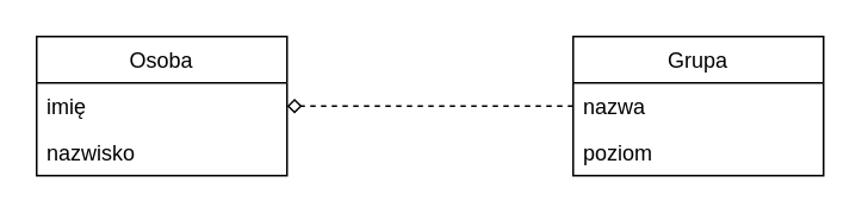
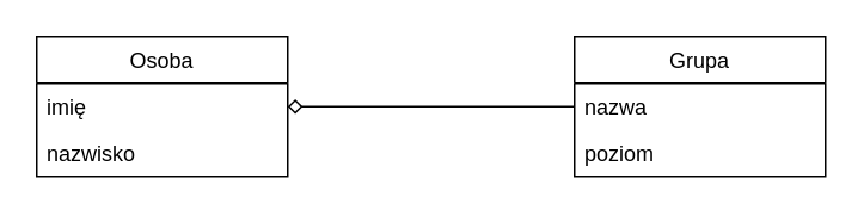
  <mxCell id="0" />
  <mxCell id="1" parent="0" />
  <mxCell id="2" value="Osoba" style="swimlane;fontStyle=0;childLayout=stackLayout;horizontal=1;startSize=26;fillColor=none;horizontalStack=0;resizeParent=1;resizeParentMax=0;resizeLast=0;collapsible=1;marginBottom=0;" vertex="1" parent="1"><mxGeometry x="20" y="20" width="140" height="78" as="geometry" /></mxCell>
  <mxCell id="3" value="imię" style="text;strokeColor=none;fillColor=none;align=left;verticalAlign=top;spacingLeft=4;spacingRight=4;overflow=hidden;rotatable=0;points=[[0,0.5],[1,0.5]];portConstraint=eastwest;" vertex="1" parent="2"><mxGeometry y="26" width="140" height="26" as="geometry" /></mxCell>
  <mxCell id="4" value="nazwisko" style="text;strokeColor=none;fillColor=none;align=left;verticalAlign=top;spacingLeft=4;spacingRight=4;overflow=hidden;rotatable=0;points=[[0,0.5],[1,0.5]];portConstraint=eastwest;" vertex="1" parent="2"><mxGeometry y="52" width="140" height="26" as="geometry" /></mxCell>
  <mxCell id="5" value="Grupa" style="swimlane;fontStyle=0;childLayout=stackLayout;horizontal=1;startSize=26;fillColor=none;horizontalStack=0;resizeParent=1;resizeParentMax=0;resizeLast=0;collapsible=1;marginBottom=0;" vertex="1" parent="1"><mxGeometry x="320" y="20" width="140" height="78" as="geometry" /></mxCell>
  <mxCell id="6" value="nazwa&#10;" style="text;strokeColor=none;fillColor=none;align=left;verticalAlign=top;spacingLeft=4;spacingRight=4;overflow=hidden;rotatable=0;points=[[0,0.5],[1,0.5]];portConstraint=eastwest;" vertex="1" parent="5"><mxGeometry y="26" width="140" height="26" as="geometry" /></mxCell>
  <mxCell id="7" value="poziom&#10;" style="text;strokeColor=none;fillColor=none;align=left;verticalAlign=top;spacingLeft=4;spacingRight=4;overflow=hidden;rotatable=0;points=[[0,0.5],[1,0.5]];portConstraint=eastwest;" vertex="1" parent="5"><mxGeometry y="52" width="140" height="26" as="geometry" /></mxCell>
- <mxCell id="8" style="edgeStyle=orthogonalEdgeStyle;rounded=0;orthogonalLoop=1;jettySize=auto;html=1;exitX=0;exitY=0.5;exitDx=0;exitDy=0;startArrow=none;startFill=0;endArrow=diamond;endFill=0;dashed=1;" edge="1" parent="1" source="6" target="3"><mxGeometry relative="1" as="geometry" /></mxCell>
+ <mxCell id="8" style="edgeStyle=orthogonalEdgeStyle;rounded=0;orthogonalLoop=1;jettySize=auto;html=1;exitX=0;exitY=0.5;exitDx=0;exitDy=0;startArrow=none;startFill=0;endArrow=diamond;endFill=0;" edge="1" parent="1" source="6" target="3"><mxGeometry relative="1" as="geometry" /></mxCell>
